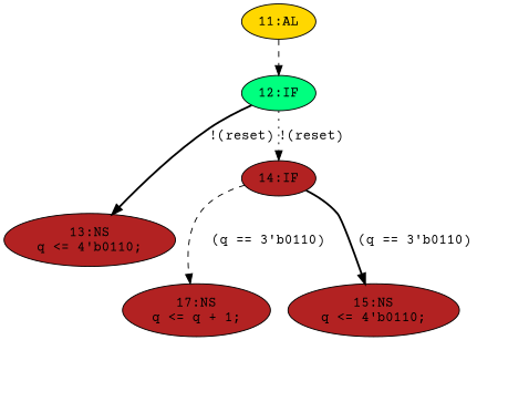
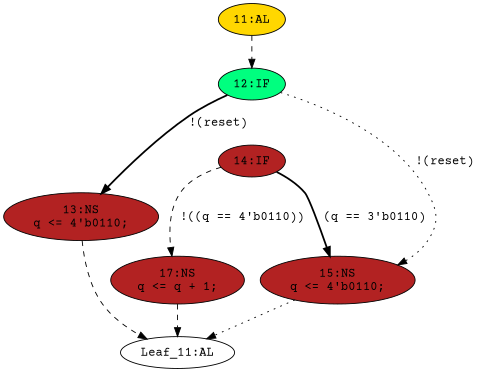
  strict digraph {
    fontname="Courier Prime"
    node [fillcolor=firebrick fontname="Courier Prime" statements="[]" style=filled typ=NonblockingSubstitution]
    edge [cond="[]" fontname="Courier Prime" lineno=None style=dashed]
    n1 [ast="<pyverilog.vparser.ast.IfStatement object at 0x7f23eaba11d0>" fillcolor=springgreen label="12:IF" typ=IfStatement]
    n2 [ast="<pyverilog.vparser.ast.NonblockingSubstitution object at 0x7f23eaba1790>" label="13:NS\nq <= 4'b0110;" statements="[<pyverilog.vparser.ast.NonblockingSubstitution object at 0x7f23eaba1790>]"]
    n3 [ast="<pyverilog.vparser.ast.IfStatement object at 0x7f23eaba1310>" label="14:IF" typ=IfStatement]
+   n4 [def_var="['q']" label="Leaf_11:AL" fillcolor="" statements="" style="" typ=""]
    n5 [ast="<pyverilog.vparser.ast.NonblockingSubstitution object at 0x7f23eaba1350>" label="17:NS\nq <= q + 1;" statements="[<pyverilog.vparser.ast.NonblockingSubstitution object at 0x7f23eaba1350>]"]
    n6 [ast="<pyverilog.vparser.ast.NonblockingSubstitution object at 0x7f23eaba1590>" label="15:NS\nq <= 4'b0110;" statements="[<pyverilog.vparser.ast.NonblockingSubstitution object at 0x7f23eaba1590>]"]
    n7 [ast="<pyverilog.vparser.ast.Always object at 0x7f23eaba1910>" clk_sens=True fillcolor=gold label="11:AL" sens="['clk']" typ=Always use_var="['q', 'reset']"]
    n1 -> n2 [cond="['reset']" label="!(reset)" lineno=12 style=bold]
-   n1 -> n3 [cond="['reset']" label="!(reset)" lineno=12 style=dotted]
-   n3 -> n5 [cond="['q']" label="(q == 3'b0110)" lineno=14]
+   n1 -> n6 [cond="['reset']" label="!(reset)" lineno=12 style=dotted]
+   n2 -> n4
+   n3 -> n5 [cond="['q']" label="!((q == 4'b0110))" lineno=14]
    n3 -> n6 [cond="['q']" label="(q == 3'b0110)" lineno=14 style=bold]
+   n5 -> n4
+   n6 -> n4 [style=dotted]
    n7 -> n1
  }
